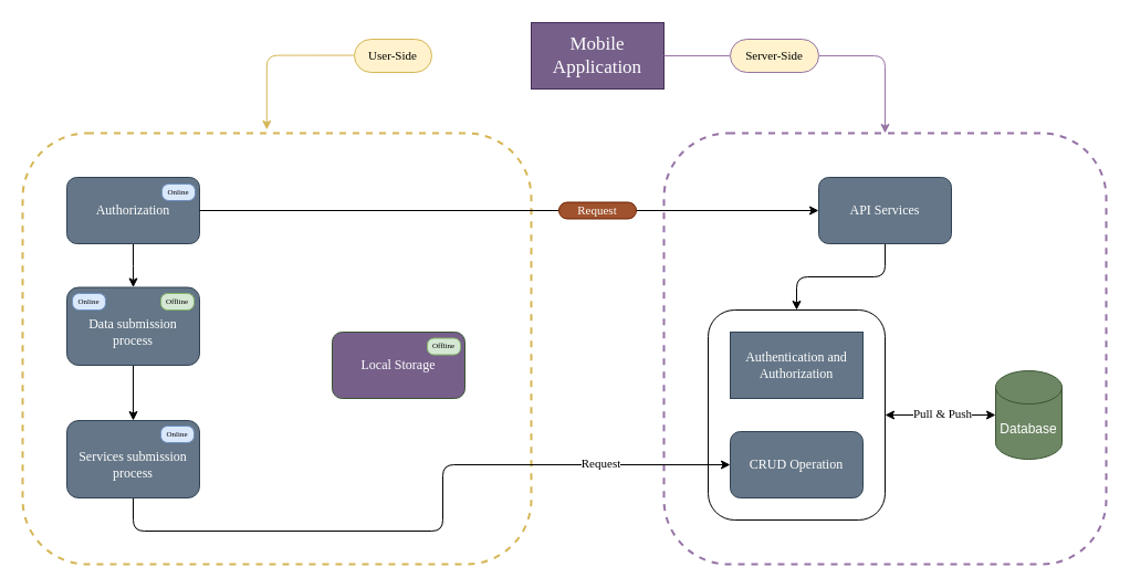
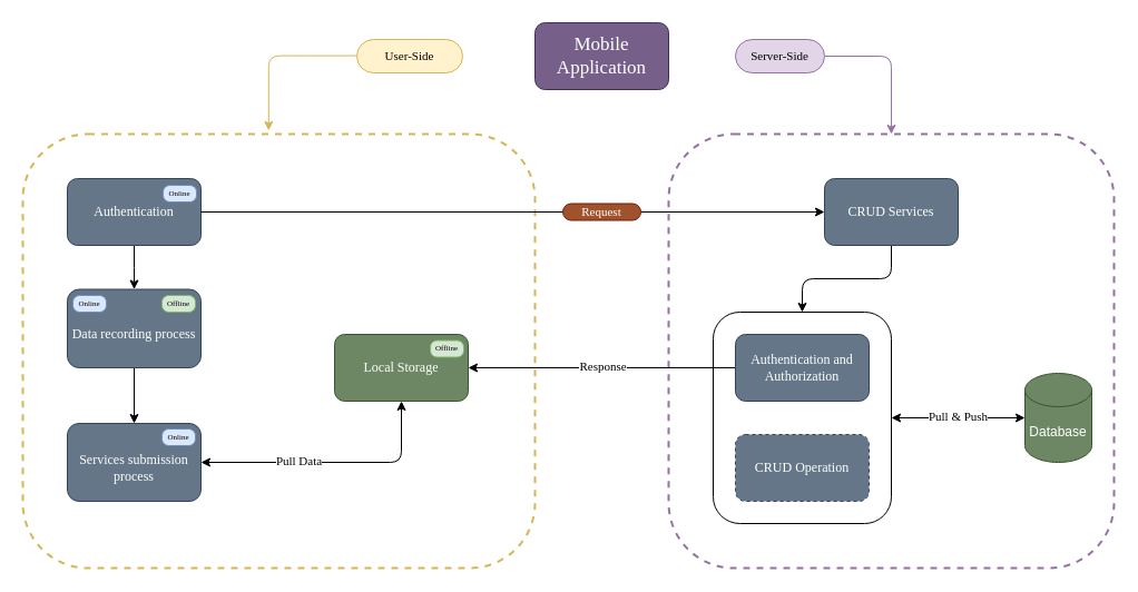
  <mxCell id="0" />
  <mxCell id="1" parent="0" />
  <mxCell id="2" value="" style="whiteSpace=wrap;html=1;fontFamily=K2D;fillColor=none;rounded=1;fontSource=https%3A%2F%2Ffonts.googleapis.com%2Fcss%3Ffamily%3DK2D;strokeColor=#9673a6;dashed=1;strokeWidth=2;" vertex="1" parent="1"><mxGeometry x="600" y="120" width="400" height="390" as="geometry" /></mxCell>
  <mxCell id="3" value="" style="whiteSpace=wrap;html=1;fontFamily=K2D;fillColor=none;rounded=1;fontSource=https%3A%2F%2Ffonts.googleapis.com%2Fcss%3Ffamily%3DK2D;" vertex="1" parent="1"><mxGeometry x="640" y="280" width="160" height="190" as="geometry" /></mxCell>
  <mxCell id="4" value="" style="edgeStyle=orthogonalEdgeStyle;rounded=1;orthogonalLoop=1;jettySize=auto;html=1;curved=0;exitX=0.001;exitY=0.485;exitDx=0;exitDy=0;exitPerimeter=0;entryX=0.48;entryY=-0.008;entryDx=0;entryDy=0;entryPerimeter=0;fillColor=#fff2cc;strokeColor=#d6b656;" edge="1" parent="1" source="33" target="7"><mxGeometry relative="1" as="geometry"><mxPoint x="440" y="-10" as="sourcePoint" /><mxPoint x="240" y="110" as="targetPoint" /><Array as="points"><mxPoint x="241" y="49" /></Array></mxGeometry></mxCell>
  <mxCell id="5" value="" style="edgeStyle=orthogonalEdgeStyle;rounded=1;orthogonalLoop=1;jettySize=auto;html=1;curved=0;fillColor=#e1d5e7;strokeColor=#9673a6;" edge="1" parent="1" source="35" target="2"><mxGeometry relative="1" as="geometry"><Array as="points"><mxPoint x="800" y="50" /></Array></mxGeometry></mxCell>
- <mxCell id="6" value="Mobile Application" style="whiteSpace=wrap;html=1;fillColor=#76608a;fontFamily=K2D;fontSource=https%3A%2F%2Ffonts.googleapis.com%2Fcss%3Ffamily%3DK2D;fontColor=#ffffff;strokeColor=#432D57;fontSize=17;rounded=0;" vertex="1" parent="1"><mxGeometry x="480" y="20" width="120" height="60" as="geometry" /></mxCell>
+ <mxCell id="6" value="Mobile Application" style="rounded=1;whiteSpace=wrap;html=1;fillColor=#76608a;fontFamily=K2D;fontSource=https%3A%2F%2Ffonts.googleapis.com%2Fcss%3Ffamily%3DK2D;fontColor=#ffffff;strokeColor=#432D57;fontSize=17;" vertex="1" parent="1"><mxGeometry x="480" y="20" width="120" height="60" as="geometry" /></mxCell>
  <mxCell id="7" value="" style="whiteSpace=wrap;html=1;fontFamily=K2D;fillColor=none;rounded=1;fontSource=https%3A%2F%2Ffonts.googleapis.com%2Fcss%3Ffamily%3DK2D;strokeColor=#d6b656;fillStyle=solid;dashed=1;strokeWidth=2;" vertex="1" parent="1"><mxGeometry x="20" y="120" width="460" height="390" as="geometry" /></mxCell>
  <mxCell id="8" value="" style="edgeStyle=orthogonalEdgeStyle;rounded=0;orthogonalLoop=1;jettySize=auto;html=1;" edge="1" parent="1" source="10" target="16"><mxGeometry relative="1" as="geometry" /></mxCell>
  <mxCell id="9" style="edgeStyle=orthogonalEdgeStyle;rounded=0;orthogonalLoop=1;jettySize=auto;html=1;entryX=0;entryY=0.5;entryDx=0;entryDy=0;" edge="1" parent="1" source="37" target="18"><mxGeometry relative="1" as="geometry" /></mxCell>
- <mxCell id="10" value="&lt;meta charset=&quot;utf-8&quot;&gt;Authorization" style="rounded=1;whiteSpace=wrap;html=1;fontFamily=K2D;fontSource=https%3A%2F%2Ffonts.googleapis.com%2Fcss%3Ffamily%3DK2D;fillColor=#647687;fontColor=#ffffff;strokeColor=#314354;" vertex="1" parent="1"><mxGeometry x="60" y="160" width="120" height="60" as="geometry" /></mxCell>
- <mxCell id="13" value="Authentication and Authorization" style="whiteSpace=wrap;html=1;fontFamily=K2D;fontSource=https%3A%2F%2Ffonts.googleapis.com%2Fcss%3Ffamily%3DK2D;fillColor=#647687;fontColor=#ffffff;strokeColor=#314354;rounded=0;" vertex="1" parent="1"><mxGeometry x="660" y="300" width="120" height="60" as="geometry" /></mxCell>
- <mxCell id="14" value="Local Storage" style="rounded=1;whiteSpace=wrap;html=1;fontFamily=K2D;fontSource=https%3A%2F%2Ffonts.googleapis.com%2Fcss%3Ffamily%3DK2D;fillColor=#76608a;fontColor=#ffffff;strokeColor=#3A5431;" vertex="1" parent="1"><mxGeometry x="300" y="300" width="120" height="60" as="geometry" /></mxCell>
+ <mxCell id="10" value="&lt;meta charset=&quot;utf-8&quot;&gt;Authentication" style="rounded=1;whiteSpace=wrap;html=1;fontFamily=K2D;fontSource=https%3A%2F%2Ffonts.googleapis.com%2Fcss%3Ffamily%3DK2D;fillColor=#647687;fontColor=#ffffff;strokeColor=#314354;" vertex="1" parent="1"><mxGeometry x="60" y="160" width="120" height="60" as="geometry" /></mxCell>
+ <mxCell id="11" style="edgeStyle=orthogonalEdgeStyle;rounded=0;orthogonalLoop=1;jettySize=auto;html=1;" edge="1" parent="1" source="13" target="14"><mxGeometry relative="1" as="geometry" /></mxCell>
+ <mxCell id="12" value="Response" style="edgeLabel;html=1;align=center;verticalAlign=middle;resizable=0;points=[];fontFamily=K2D;fontSource=https%3A%2F%2Ffonts.googleapis.com%2Fcss%3Ffamily%3DK2D;" vertex="1" connectable="0" parent="11"><mxGeometry x="0.26" y="-1" relative="1" as="geometry"><mxPoint x="31" y="-1" as="offset" /></mxGeometry></mxCell>
+ <mxCell id="13" value="Authentication and Authorization" style="rounded=1;whiteSpace=wrap;html=1;fontFamily=K2D;fontSource=https%3A%2F%2Ffonts.googleapis.com%2Fcss%3Ffamily%3DK2D;fillColor=#647687;fontColor=#ffffff;strokeColor=#314354;" vertex="1" parent="1"><mxGeometry x="660" y="300" width="120" height="60" as="geometry" /></mxCell>
+ <mxCell id="14" value="Local Storage" style="rounded=1;whiteSpace=wrap;html=1;fontFamily=K2D;fontSource=https%3A%2F%2Ffonts.googleapis.com%2Fcss%3Ffamily%3DK2D;fillColor=#6d8764;fontColor=#ffffff;strokeColor=#3A5431;" vertex="1" parent="1"><mxGeometry x="300" y="300" width="120" height="60" as="geometry" /></mxCell>
  <mxCell id="15" value="" style="edgeStyle=orthogonalEdgeStyle;rounded=0;orthogonalLoop=1;jettySize=auto;html=1;" edge="1" parent="1" source="16" target="23"><mxGeometry relative="1" as="geometry" /></mxCell>
- <mxCell id="16" value="Data submission process" style="whiteSpace=wrap;html=1;fontFamily=K2D;fillColor=#647687;rounded=1;fontSource=https%3A%2F%2Ffonts.googleapis.com%2Fcss%3Ffamily%3DK2D;spacingBottom=0;spacingTop=10;fontColor=#ffffff;strokeColor=#314354;" vertex="1" parent="1"><mxGeometry x="60" y="259.5" width="120" height="70.5" as="geometry" /></mxCell>
+ <mxCell id="16" value="Data recording process" style="whiteSpace=wrap;html=1;fontFamily=K2D;fillColor=#647687;rounded=1;fontSource=https%3A%2F%2Ffonts.googleapis.com%2Fcss%3Ffamily%3DK2D;spacingBottom=0;spacingTop=10;fontColor=#ffffff;strokeColor=#314354;" vertex="1" parent="1"><mxGeometry x="60" y="259.5" width="120" height="70.5" as="geometry" /></mxCell>
  <mxCell id="17" style="edgeStyle=orthogonalEdgeStyle;rounded=1;orthogonalLoop=1;jettySize=auto;html=1;entryX=0.5;entryY=0;entryDx=0;entryDy=0;curved=0;" edge="1" parent="1" source="18" target="3"><mxGeometry relative="1" as="geometry"><Array as="points"><mxPoint x="800" y="250" /><mxPoint x="720" y="250" /></Array></mxGeometry></mxCell>
- <mxCell id="18" value="API Services" style="rounded=1;whiteSpace=wrap;html=1;fontFamily=K2D;fontSource=https%3A%2F%2Ffonts.googleapis.com%2Fcss%3Ffamily%3DK2D;fillColor=#647687;fontColor=#ffffff;strokeColor=#314354;" vertex="1" parent="1"><mxGeometry x="740" y="160" width="120" height="60" as="geometry" /></mxCell>
- <mxCell id="21" style="edgeStyle=orthogonalEdgeStyle;rounded=1;orthogonalLoop=1;jettySize=auto;html=1;entryX=0;entryY=0.5;entryDx=0;entryDy=0;curved=0;" edge="1" parent="1" source="23" target="24"><mxGeometry relative="1" as="geometry"><Array as="points"><mxPoint x="120" y="480" /><mxPoint x="400" y="480" /><mxPoint x="400" y="420" /></Array></mxGeometry></mxCell>
- <mxCell id="22" value="Request" style="edgeLabel;html=1;align=center;verticalAlign=middle;resizable=0;points=[];fontFamily=K2D;fontSource=https%3A%2F%2Ffonts.googleapis.com%2Fcss%3Ffamily%3DK2D;" vertex="1" connectable="0" parent="21"><mxGeometry x="0.627" y="1" relative="1" as="geometry"><mxPoint x="-1" y="-1" as="offset" /></mxGeometry></mxCell>
+ <mxCell id="18" value="CRUD Services" style="rounded=1;whiteSpace=wrap;html=1;fontFamily=K2D;fontSource=https%3A%2F%2Ffonts.googleapis.com%2Fcss%3Ffamily%3DK2D;fillColor=#647687;fontColor=#ffffff;strokeColor=#314354;" vertex="1" parent="1"><mxGeometry x="740" y="160" width="120" height="60" as="geometry" /></mxCell>
+ <mxCell id="19" style="edgeStyle=orthogonalEdgeStyle;rounded=1;orthogonalLoop=1;jettySize=auto;html=1;entryX=0.5;entryY=1;entryDx=0;entryDy=0;startArrow=classic;startFill=1;curved=0;" edge="1" parent="1" source="23" target="14"><mxGeometry relative="1" as="geometry" /></mxCell>
+ <mxCell id="20" value="Pull Data" style="edgeLabel;html=1;align=center;verticalAlign=middle;resizable=0;points=[];fontFamily=K2D;fontSource=https%3A%2F%2Ffonts.googleapis.com%2Fcss%3Ffamily%3DK2D;" vertex="1" connectable="0" parent="19"><mxGeometry x="-0.263" y="1" relative="1" as="geometry"><mxPoint y="-1" as="offset" /></mxGeometry></mxCell>
  <mxCell id="23" value="Services submission process" style="whiteSpace=wrap;html=1;fontFamily=K2D;fillColor=#647687;rounded=1;fontSource=https%3A%2F%2Ffonts.googleapis.com%2Fcss%3Ffamily%3DK2D;spacingTop=10;fontColor=#ffffff;strokeColor=#314354;" vertex="1" parent="1"><mxGeometry x="60" y="380" width="120" height="70" as="geometry" /></mxCell>
- <mxCell id="24" value="CRUD Operation" style="whiteSpace=wrap;html=1;fontFamily=K2D;fillColor=#647687;rounded=1;fontSource=https%3A%2F%2Ffonts.googleapis.com%2Fcss%3Ffamily%3DK2D;fontColor=#ffffff;strokeColor=#314354;" vertex="1" parent="1"><mxGeometry x="660" y="390" width="120" height="60" as="geometry" /></mxCell>
+ <mxCell id="24" value="CRUD Operation" style="whiteSpace=wrap;html=1;fontFamily=K2D;fillColor=#647687;rounded=1;fontSource=https%3A%2F%2Ffonts.googleapis.com%2Fcss%3Ffamily%3DK2D;fontColor=#ffffff;strokeColor=#314354;dashed=1;" vertex="1" parent="1"><mxGeometry x="660" y="390" width="120" height="60" as="geometry" /></mxCell>
  <mxCell id="25" style="edgeStyle=orthogonalEdgeStyle;rounded=0;orthogonalLoop=1;jettySize=auto;html=1;entryX=1;entryY=0.5;entryDx=0;entryDy=0;startArrow=classic;startFill=1;" edge="1" parent="1" source="27" target="3"><mxGeometry relative="1" as="geometry" /></mxCell>
  <mxCell id="26" value="Pull &amp;amp; Push" style="edgeLabel;html=1;align=center;verticalAlign=middle;resizable=0;points=[];fontFamily=K2D;fontSource=https%3A%2F%2Ffonts.googleapis.com%2Fcss%3Ffamily%3DK2D;" vertex="1" connectable="0" parent="25"><mxGeometry x="0.13" y="1" relative="1" as="geometry"><mxPoint x="7" y="-3" as="offset" /></mxGeometry></mxCell>
- <mxCell id="27" value="Database" style="shape=cylinder3;whiteSpace=wrap;html=1;boundedLbl=1;backgroundOutline=1;size=15;fillColor=#6d8764;fontColor=#ffffff;strokeColor=#3A5431;" vertex="1" parent="1"><mxGeometry x="900" y="335" width="60" height="80" as="geometry" /></mxCell>
+ <mxCell id="27" value="Database" style="shape=cylinder3;whiteSpace=wrap;html=1;boundedLbl=1;backgroundOutline=1;size=15;fillColor=#6d8764;fontColor=#ffffff;strokeColor=#3A5431;" vertex="1" parent="1"><mxGeometry x="920" y="335" width="60" height="80" as="geometry" /></mxCell>
  <mxCell id="28" value="&lt;font&gt;Offline&lt;/font&gt;" style="rounded=1;whiteSpace=wrap;html=1;fontFamily=K2D;fontSource=https%3A%2F%2Ffonts.googleapis.com%2Fcss%3Ffamily%3DK2D;fillColor=#d5e8d4;arcSize=39;verticalAlign=middle;spacingBottom=0;fontSize=7;strokeColor=#82b366;" vertex="1" parent="1"><mxGeometry x="386" y="305.5" width="30" height="15" as="geometry" /></mxCell>
  <mxCell id="29" value="&lt;font&gt;Online&lt;/font&gt;" style="rounded=1;whiteSpace=wrap;html=1;fontFamily=K2D;fontSource=https%3A%2F%2Ffonts.googleapis.com%2Fcss%3Ffamily%3DK2D;fillColor=#dae8fc;arcSize=39;verticalAlign=middle;spacingBottom=0;fontSize=7;strokeColor=#6c8ebf;" vertex="1" parent="1"><mxGeometry x="146" y="166" width="30" height="15" as="geometry" /></mxCell>
  <mxCell id="30" value="&lt;font&gt;Online&lt;/font&gt;" style="rounded=1;whiteSpace=wrap;html=1;fontFamily=K2D;fontSource=https%3A%2F%2Ffonts.googleapis.com%2Fcss%3Ffamily%3DK2D;fillColor=#dae8fc;arcSize=39;verticalAlign=middle;spacingBottom=0;fontSize=7;strokeColor=#6c8ebf;" vertex="1" parent="1"><mxGeometry x="145" y="385" width="30" height="15" as="geometry" /></mxCell>
  <mxCell id="31" value="&lt;font&gt;Online&lt;/font&gt;" style="rounded=1;whiteSpace=wrap;html=1;fontFamily=K2D;fontSource=https%3A%2F%2Ffonts.googleapis.com%2Fcss%3Ffamily%3DK2D;fillColor=#dae8fc;arcSize=39;verticalAlign=middle;spacingBottom=0;fontSize=7;strokeColor=#6c8ebf;" vertex="1" parent="1"><mxGeometry x="65" y="265" width="30" height="15" as="geometry" /></mxCell>
  <mxCell id="32" value="&lt;font&gt;Offline&lt;/font&gt;" style="rounded=1;whiteSpace=wrap;html=1;fontFamily=K2D;fontSource=https%3A%2F%2Ffonts.googleapis.com%2Fcss%3Ffamily%3DK2D;fillColor=#d5e8d4;arcSize=39;verticalAlign=middle;spacingBottom=0;fontSize=7;strokeColor=#82b366;" vertex="1" parent="1"><mxGeometry x="145" y="265" width="30" height="15" as="geometry" /></mxCell>
- <mxCell id="33" value="&lt;span style=&quot;color: rgb(0, 0, 0); font-family: K2D; font-size: 11px; font-style: normal; font-variant-ligatures: normal; font-variant-caps: normal; font-weight: 400; letter-spacing: normal; orphans: 2; text-align: center; text-indent: 0px; text-transform: none; widows: 2; word-spacing: 0px; -webkit-text-stroke-width: 0px; white-space: nowrap; text-decoration-thickness: initial; text-decoration-style: initial; text-decoration-color: initial; float: none; display: inline !important;&quot;&gt;User-Side&lt;/span&gt;" style="rounded=1;whiteSpace=wrap;html=1;fillColor=#fff2cc;arcSize=50;strokeColor=#d6b656;" vertex="1" parent="1"><mxGeometry x="320" y="35" width="70" height="30" as="geometry" /></mxCell>
- <mxCell id="34" value="" style="edgeStyle=orthogonalEdgeStyle;rounded=1;orthogonalLoop=1;jettySize=auto;html=1;curved=0;endArrow=none;endFill=0;fillColor=#e1d5e7;strokeColor=#9673a6;" edge="1" parent="1" source="6" target="35"><mxGeometry relative="1" as="geometry"><mxPoint x="600" y="50" as="sourcePoint" /><mxPoint x="800" y="120" as="targetPoint" /><Array as="points" /></mxGeometry></mxCell>
- <mxCell id="35" value="&lt;span style=&quot;font-family: K2D; font-size: 11px; text-wrap-mode: nowrap;&quot;&gt;Server-Side&lt;/span&gt;" style="rounded=1;whiteSpace=wrap;html=1;fillColor=#fff2cc;arcSize=50;strokeColor=#9673a6;" vertex="1" parent="1"><mxGeometry x="660" y="35" width="80" height="30" as="geometry" /></mxCell>
+ <mxCell id="33" value="&lt;span style=&quot;color: rgb(0, 0, 0); font-family: K2D; font-size: 11px; font-style: normal; font-variant-ligatures: normal; font-variant-caps: normal; font-weight: 400; letter-spacing: normal; orphans: 2; text-align: center; text-indent: 0px; text-transform: none; widows: 2; word-spacing: 0px; -webkit-text-stroke-width: 0px; white-space: nowrap; text-decoration-thickness: initial; text-decoration-style: initial; text-decoration-color: initial; float: none; display: inline !important;&quot;&gt;User-Side&lt;/span&gt;" style="rounded=1;whiteSpace=wrap;html=1;fillColor=#fff2cc;arcSize=50;strokeColor=#d6b656;" vertex="1" parent="1"><mxGeometry x="320" y="35" width="95" height="30" as="geometry" /></mxCell>
+ <mxCell id="35" value="&lt;span style=&quot;font-family: K2D; font-size: 11px; text-wrap-mode: nowrap;&quot;&gt;Server-Side&lt;/span&gt;" style="rounded=1;whiteSpace=wrap;html=1;fillColor=#e1d5e7;arcSize=50;strokeColor=#9673a6;" vertex="1" parent="1"><mxGeometry x="660" y="35" width="80" height="30" as="geometry" /></mxCell>
  <mxCell id="36" value="" style="edgeStyle=orthogonalEdgeStyle;rounded=0;orthogonalLoop=1;jettySize=auto;html=1;entryX=0;entryY=0.5;entryDx=0;entryDy=0;endArrow=none;endFill=0;" edge="1" parent="1" source="10" target="37"><mxGeometry relative="1" as="geometry"><mxPoint x="180" y="190" as="sourcePoint" /><mxPoint x="740" y="190" as="targetPoint" /></mxGeometry></mxCell>
  <mxCell id="37" value="&lt;span style=&quot;font-family: K2D; font-size: 11px; text-wrap-mode: nowrap;&quot;&gt;Request&lt;/span&gt;" style="rounded=1;whiteSpace=wrap;html=1;fillColor=#a0522d;arcSize=50;strokeColor=#6D1F00;fontColor=#ffffff;" vertex="1" parent="1"><mxGeometry x="505" y="182.5" width="70" height="15" as="geometry" /></mxCell>
